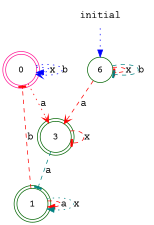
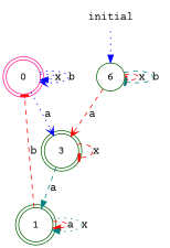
  digraph {
    fontname="Courier Prime"
    rankdir=TB
    node [color=darkgreen fontname="Courier Prime" shape=doublecircle]
    edge [arrowhead=tee color=red fontname="Courier Prime" style=dashed]
    0 [color=deeppink]
    3
    1
    n4 [label=6 shape=circle]
    initial [color=deeppink shape=plaintext]
    0 -> 0 [arrowhead=normal color=blue label=x style=dotted]
    0 -> 0 [arrowhead=vee color=blue label=b style=dotted]
-   0 -> 3 [arrowhead=vee label=a style=dotted]
+   0 -> 3 [arrowhead=vee color=blue label=a style=dotted]
    3 -> 3 [label=x]
-   3 -> 1 [color=teal label=a]
+   3 -> 1 [arrowhead=normal color=teal label=a]
    1 -> 0 [label=b]
    1 -> 1 [arrowhead=normal label=a]
    1 -> 1 [arrowhead=normal color=teal label=x style=dotted]
    n4 -> 3 [arrowhead=vee label=a]
    n4 -> n4 [label=x]
    n4 -> n4 [color=teal label=b]
    initial -> n4 [arrowhead=normal color=blue style=dotted]
  }
